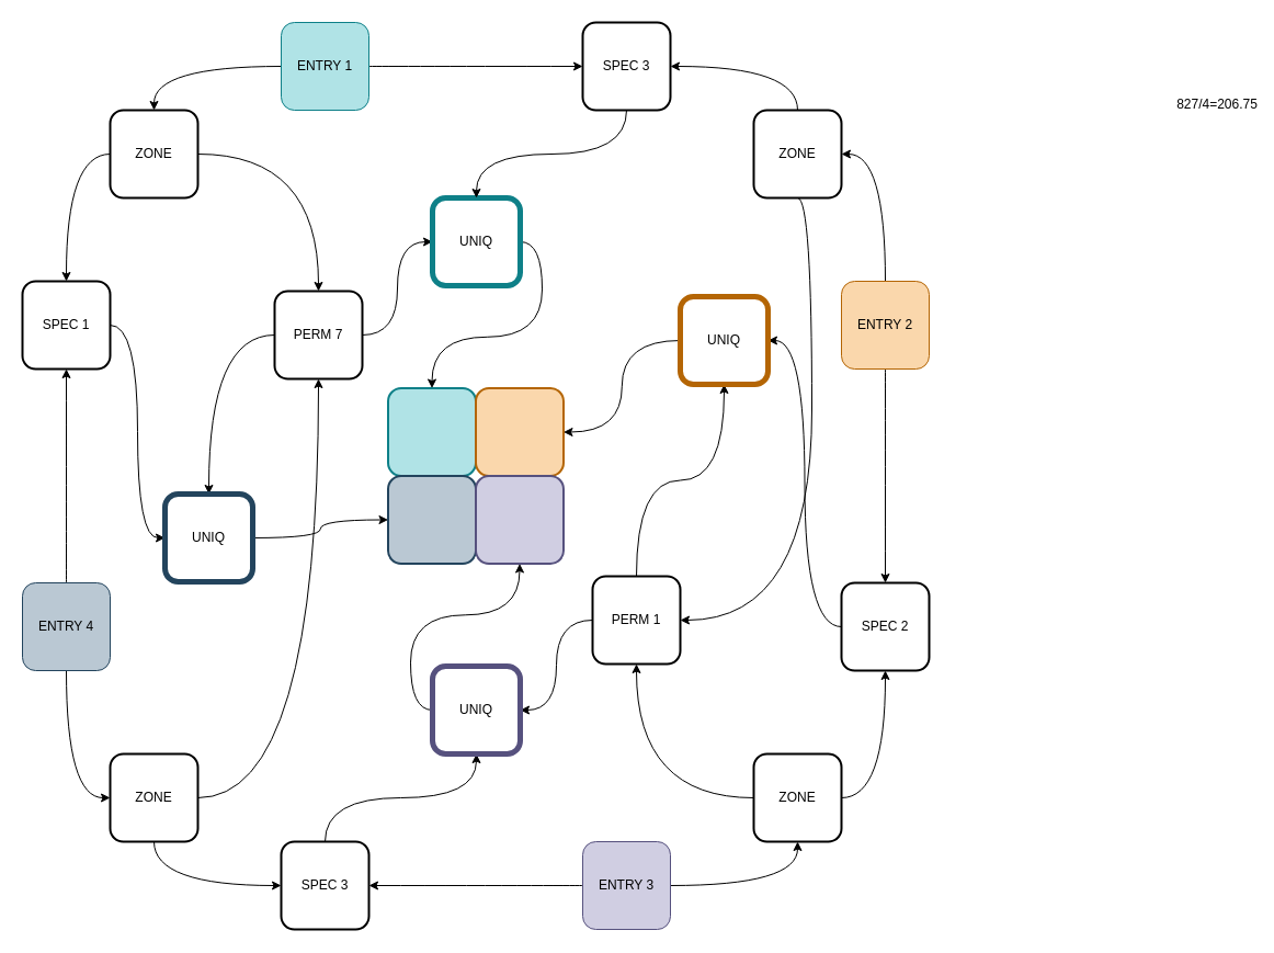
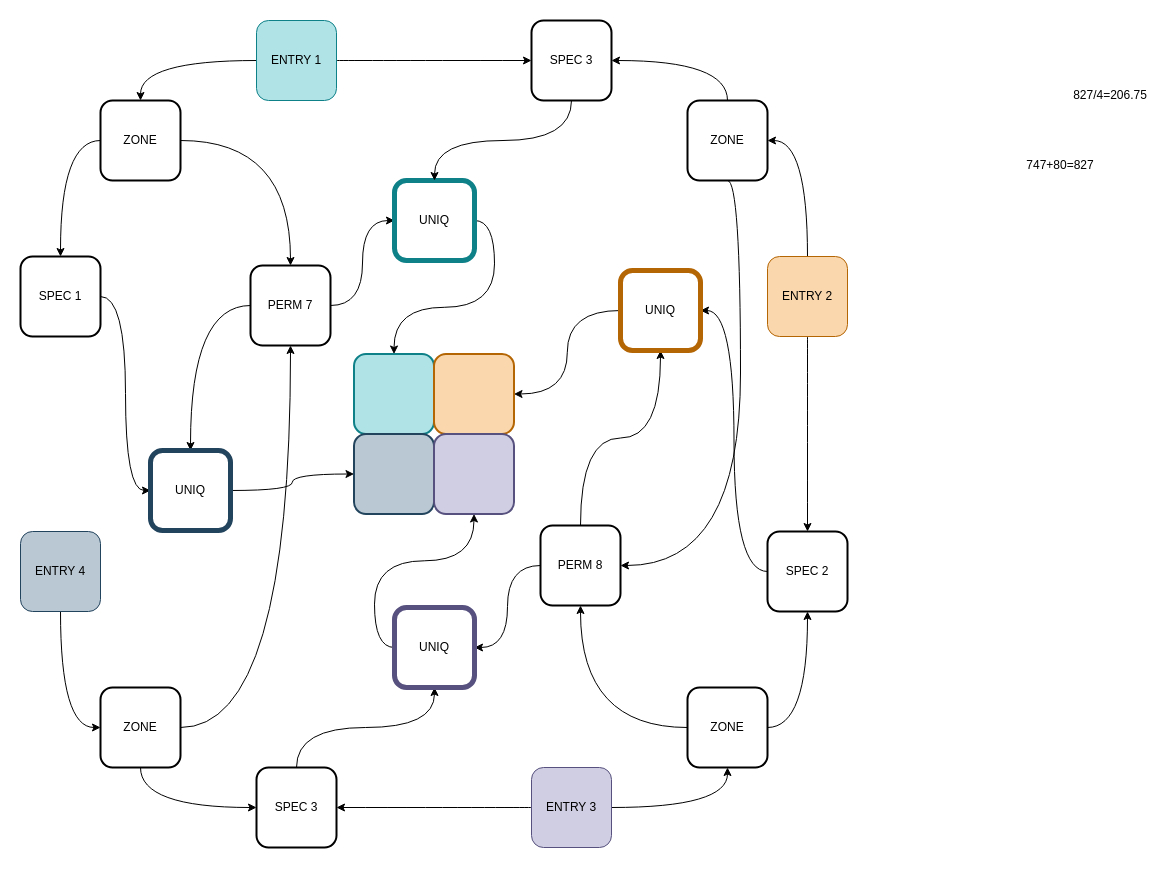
  <mxCell id="0" />
  <mxCell id="1" parent="0" />
  <mxCell id="2" style="edgeStyle=orthogonalEdgeStyle;orthogonalLoop=1;jettySize=auto;html=1;entryX=0.5;entryY=0;entryDx=0;entryDy=0;curved=1;" edge="1" parent="1" source="4" target="16"><mxGeometry relative="1" as="geometry" /></mxCell>
  <mxCell id="3" style="edgeStyle=orthogonalEdgeStyle;curved=1;orthogonalLoop=1;jettySize=auto;html=1;entryX=0;entryY=0.5;entryDx=0;entryDy=0;" edge="1" parent="1" source="4" target="45"><mxGeometry relative="1" as="geometry" /></mxCell>
  <mxCell id="4" value="ENTRY 1" style="whiteSpace=wrap;html=1;aspect=fixed;rounded=1;fillColor=#b0e3e6;strokeColor=#0e8088;" vertex="1" parent="1"><mxGeometry x="256" width="80" height="80" as="geometry" y="20" /></mxCell>
  <mxCell id="5" style="edgeStyle=orthogonalEdgeStyle;curved=1;orthogonalLoop=1;jettySize=auto;html=1;entryX=1;entryY=0.5;entryDx=0;entryDy=0;exitX=0.5;exitY=0;exitDx=0;exitDy=0;" edge="1" parent="1" source="7" target="19"><mxGeometry relative="1" as="geometry" /></mxCell>
  <mxCell id="6" style="edgeStyle=orthogonalEdgeStyle;curved=1;orthogonalLoop=1;jettySize=auto;html=1;entryX=0.5;entryY=0;entryDx=0;entryDy=0;exitX=0.5;exitY=1;exitDx=0;exitDy=0;" edge="1" parent="1" source="7" target="27"><mxGeometry relative="1" as="geometry" /></mxCell>
  <mxCell id="7" value="ENTRY 2" style="whiteSpace=wrap;html=1;aspect=fixed;rounded=1;fillColor=#fad7ac;strokeColor=#b46504;" vertex="1" parent="1"><mxGeometry x="767" y="256" width="80" height="80" as="geometry" /></mxCell>
  <mxCell id="8" style="edgeStyle=orthogonalEdgeStyle;curved=1;orthogonalLoop=1;jettySize=auto;html=1;entryX=0.5;entryY=1;entryDx=0;entryDy=0;" edge="1" parent="1" source="10" target="22"><mxGeometry relative="1" as="geometry" /></mxCell>
  <mxCell id="9" style="edgeStyle=orthogonalEdgeStyle;curved=1;orthogonalLoop=1;jettySize=auto;html=1;entryX=1;entryY=0.5;entryDx=0;entryDy=0;" edge="1" parent="1" source="10" target="34"><mxGeometry relative="1" as="geometry" /></mxCell>
  <mxCell id="10" value="ENTRY 3" style="whiteSpace=wrap;html=1;aspect=fixed;rounded=1;fillColor=#d0cee2;strokeColor=#56517e;" vertex="1" parent="1"><mxGeometry x="531" y="767" width="80" height="80" as="geometry" /></mxCell>
  <mxCell id="11" style="edgeStyle=orthogonalEdgeStyle;orthogonalLoop=1;jettySize=auto;html=1;entryX=0;entryY=0.5;entryDx=0;entryDy=0;curved=1;" edge="1" parent="1" source="13" target="25"><mxGeometry relative="1" as="geometry" /></mxCell>
- <mxCell id="12" style="edgeStyle=orthogonalEdgeStyle;curved=1;orthogonalLoop=1;jettySize=auto;html=1;entryX=0.5;entryY=1;entryDx=0;entryDy=0;" edge="1" parent="1" source="13" target="39"><mxGeometry relative="1" as="geometry" /></mxCell>
  <mxCell id="13" value="ENTRY 4" style="whiteSpace=wrap;html=1;aspect=fixed;rounded=1;fillColor=#bac8d3;strokeColor=#23445d;" vertex="1" parent="1"><mxGeometry y="531" width="80" height="80" as="geometry" x="20" /></mxCell>
  <mxCell id="14" style="edgeStyle=orthogonalEdgeStyle;curved=1;orthogonalLoop=1;jettySize=auto;html=1;entryX=0.5;entryY=0;entryDx=0;entryDy=0;" edge="1" parent="1" source="16" target="37"><mxGeometry relative="1" as="geometry" /></mxCell>
  <mxCell id="15" style="edgeStyle=orthogonalEdgeStyle;curved=1;orthogonalLoop=1;jettySize=auto;html=1;entryX=0.5;entryY=0;entryDx=0;entryDy=0;exitX=0;exitY=0.5;exitDx=0;exitDy=0;" edge="1" parent="1" source="16" target="39"><mxGeometry relative="1" as="geometry" /></mxCell>
  <mxCell id="16" value="ZONE" style="whiteSpace=wrap;html=1;aspect=fixed;rounded=1;strokeColor=default;strokeWidth=2;" vertex="1" parent="1"><mxGeometry x="100" y="100" width="80" height="80" as="geometry" /></mxCell>
  <mxCell id="17" style="edgeStyle=orthogonalEdgeStyle;curved=1;orthogonalLoop=1;jettySize=auto;html=1;entryX=1;entryY=0.5;entryDx=0;entryDy=0;exitX=0.5;exitY=1;exitDx=0;exitDy=0;" edge="1" parent="1" source="19" target="30"><mxGeometry relative="1" as="geometry"><Array as="points"><mxPoint x="740" y="180" /><mxPoint x="740" y="565" /></Array></mxGeometry></mxCell>
  <mxCell id="18" style="edgeStyle=orthogonalEdgeStyle;curved=1;orthogonalLoop=1;jettySize=auto;html=1;entryX=1;entryY=0.5;entryDx=0;entryDy=0;exitX=0.5;exitY=0;exitDx=0;exitDy=0;" edge="1" parent="1" source="19" target="45"><mxGeometry relative="1" as="geometry" /></mxCell>
  <mxCell id="19" value="ZONE" style="whiteSpace=wrap;html=1;aspect=fixed;rounded=1;strokeWidth=2;" vertex="1" parent="1"><mxGeometry x="687" y="100" width="80" height="80" as="geometry" /></mxCell>
  <mxCell id="20" style="edgeStyle=orthogonalEdgeStyle;curved=1;orthogonalLoop=1;jettySize=auto;html=1;entryX=0.5;entryY=1;entryDx=0;entryDy=0;exitX=1;exitY=0.5;exitDx=0;exitDy=0;" edge="1" parent="1" source="22" target="27"><mxGeometry relative="1" as="geometry" /></mxCell>
  <mxCell id="21" style="edgeStyle=orthogonalEdgeStyle;curved=1;orthogonalLoop=1;jettySize=auto;html=1;entryX=0.5;entryY=1;entryDx=0;entryDy=0;exitX=0;exitY=0.5;exitDx=0;exitDy=0;" edge="1" parent="1" source="22" target="30"><mxGeometry relative="1" as="geometry" /></mxCell>
  <mxCell id="22" value="ZONE" style="whiteSpace=wrap;html=1;aspect=fixed;rounded=1;strokeWidth=2;" vertex="1" parent="1"><mxGeometry x="687" y="687" width="80" height="80" as="geometry" /></mxCell>
  <mxCell id="23" style="edgeStyle=orthogonalEdgeStyle;curved=1;orthogonalLoop=1;jettySize=auto;html=1;entryX=0;entryY=0.5;entryDx=0;entryDy=0;exitX=0.5;exitY=1;exitDx=0;exitDy=0;" edge="1" parent="1" source="25" target="34"><mxGeometry relative="1" as="geometry" /></mxCell>
  <mxCell id="24" style="edgeStyle=orthogonalEdgeStyle;curved=1;orthogonalLoop=1;jettySize=auto;html=1;entryX=0.5;entryY=1;entryDx=0;entryDy=0;" edge="1" parent="1" source="25" target="37"><mxGeometry relative="1" as="geometry" /></mxCell>
  <mxCell id="25" value="ZONE" style="whiteSpace=wrap;html=1;aspect=fixed;rounded=1;strokeWidth=2;" vertex="1" parent="1"><mxGeometry x="100" y="687" width="80" height="80" as="geometry" /></mxCell>
  <mxCell id="26" style="edgeStyle=orthogonalEdgeStyle;curved=1;orthogonalLoop=1;jettySize=auto;html=1;entryX=1;entryY=0.5;entryDx=0;entryDy=0;" edge="1" parent="1" source="27" target="32"><mxGeometry relative="1" as="geometry" /></mxCell>
  <mxCell id="27" value="SPEC 2" style="whiteSpace=wrap;html=1;aspect=fixed;rounded=1;strokeWidth=2;" vertex="1" parent="1"><mxGeometry x="767" y="531" width="80" height="80" as="geometry" /></mxCell>
  <mxCell id="28" style="edgeStyle=orthogonalEdgeStyle;curved=1;orthogonalLoop=1;jettySize=auto;html=1;entryX=0.5;entryY=1;entryDx=0;entryDy=0;" edge="1" parent="1" source="30" target="32"><mxGeometry relative="1" as="geometry" /></mxCell>
  <mxCell id="29" style="edgeStyle=orthogonalEdgeStyle;curved=1;orthogonalLoop=1;jettySize=auto;html=1;exitX=0;exitY=0.5;exitDx=0;exitDy=0;entryX=1;entryY=0.5;entryDx=0;entryDy=0;" edge="1" parent="1" source="30" target="41"><mxGeometry relative="1" as="geometry" /></mxCell>
- <mxCell id="30" value="PERM 1" style="whiteSpace=wrap;html=1;aspect=fixed;rounded=1;strokeWidth=2;" vertex="1" parent="1"><mxGeometry x="540" y="525" width="80" height="80" as="geometry" /></mxCell>
+ <mxCell id="30" value="PERM 8" style="whiteSpace=wrap;html=1;aspect=fixed;rounded=1;strokeWidth=2;" vertex="1" parent="1"><mxGeometry x="540" y="525" width="80" height="80" as="geometry" /></mxCell>
  <mxCell id="31" style="edgeStyle=orthogonalEdgeStyle;curved=1;orthogonalLoop=1;jettySize=auto;html=1;entryX=1;entryY=0.5;entryDx=0;entryDy=0;" edge="1" parent="1" source="32" target="50"><mxGeometry relative="1" as="geometry" /></mxCell>
  <mxCell id="32" value="UNIQ" style="whiteSpace=wrap;html=1;aspect=fixed;rounded=1;strokeWidth=5;fillColor=none;strokeColor=#b46504;" vertex="1" parent="1"><mxGeometry x="620" y="270" width="80" height="80" as="geometry" /></mxCell>
  <mxCell id="33" style="edgeStyle=orthogonalEdgeStyle;curved=1;orthogonalLoop=1;jettySize=auto;html=1;entryX=0.5;entryY=1;entryDx=0;entryDy=0;exitX=0.5;exitY=0;exitDx=0;exitDy=0;" edge="1" parent="1" source="34" target="41"><mxGeometry relative="1" as="geometry" /></mxCell>
  <mxCell id="34" value="SPEC 3" style="whiteSpace=wrap;html=1;aspect=fixed;rounded=1;strokeWidth=2;" vertex="1" parent="1"><mxGeometry x="256" y="767" width="80" height="80" as="geometry" /></mxCell>
  <mxCell id="35" style="edgeStyle=orthogonalEdgeStyle;curved=1;orthogonalLoop=1;jettySize=auto;html=1;entryX=0;entryY=0.5;entryDx=0;entryDy=0;" edge="1" parent="1" source="37" target="43"><mxGeometry relative="1" as="geometry" /></mxCell>
  <mxCell id="36" style="edgeStyle=orthogonalEdgeStyle;curved=1;orthogonalLoop=1;jettySize=auto;html=1;entryX=0.5;entryY=0;entryDx=0;entryDy=0;exitX=0;exitY=0.5;exitDx=0;exitDy=0;" edge="1" parent="1" source="37" target="47"><mxGeometry relative="1" as="geometry" /></mxCell>
  <mxCell id="37" value="PERM 7" style="whiteSpace=wrap;html=1;aspect=fixed;rounded=1;strokeWidth=2;" vertex="1" parent="1"><mxGeometry x="250" y="265" width="80" height="80" as="geometry" /></mxCell>
  <mxCell id="38" style="edgeStyle=orthogonalEdgeStyle;curved=1;orthogonalLoop=1;jettySize=auto;html=1;exitX=1;exitY=0.5;exitDx=0;exitDy=0;entryX=0;entryY=0.5;entryDx=0;entryDy=0;" edge="1" parent="1" source="39" target="47"><mxGeometry relative="1" as="geometry" /></mxCell>
  <mxCell id="39" value="SPEC 1" style="whiteSpace=wrap;html=1;aspect=fixed;rounded=1;strokeWidth=2;" vertex="1" parent="1"><mxGeometry y="256" width="80" height="80" as="geometry" x="20" /></mxCell>
  <mxCell id="40" style="edgeStyle=orthogonalEdgeStyle;curved=1;orthogonalLoop=1;jettySize=auto;html=1;entryX=0.5;entryY=1;entryDx=0;entryDy=0;exitX=0;exitY=0.5;exitDx=0;exitDy=0;" edge="1" parent="1" source="41" target="52"><mxGeometry relative="1" as="geometry" /></mxCell>
  <mxCell id="41" value="UNIQ" style="whiteSpace=wrap;html=1;aspect=fixed;rounded=1;strokeWidth=5;fillColor=none;strokeColor=#56517e;" vertex="1" parent="1"><mxGeometry x="394" y="607" width="80" height="80" as="geometry" /></mxCell>
  <mxCell id="42" style="edgeStyle=orthogonalEdgeStyle;curved=1;orthogonalLoop=1;jettySize=auto;html=1;entryX=0.5;entryY=0;entryDx=0;entryDy=0;exitX=1;exitY=0.5;exitDx=0;exitDy=0;" edge="1" parent="1" source="43" target="49"><mxGeometry relative="1" as="geometry" /></mxCell>
  <mxCell id="43" value="UNIQ" style="whiteSpace=wrap;html=1;aspect=fixed;rounded=1;strokeWidth=5;fillColor=none;strokeColor=#0e8088;" vertex="1" parent="1"><mxGeometry x="394" y="180" width="80" height="80" as="geometry" /></mxCell>
  <mxCell id="44" style="edgeStyle=orthogonalEdgeStyle;curved=1;orthogonalLoop=1;jettySize=auto;html=1;exitX=0.5;exitY=1;exitDx=0;exitDy=0;entryX=0.5;entryY=0;entryDx=0;entryDy=0;" edge="1" parent="1" source="45" target="43"><mxGeometry relative="1" as="geometry" /></mxCell>
  <mxCell id="45" value="SPEC 3" style="whiteSpace=wrap;html=1;aspect=fixed;rounded=1;strokeWidth=2;" vertex="1" parent="1"><mxGeometry x="531" width="80" height="80" as="geometry" y="20" /></mxCell>
  <mxCell id="46" style="edgeStyle=orthogonalEdgeStyle;curved=1;orthogonalLoop=1;jettySize=auto;html=1;entryX=0;entryY=0.5;entryDx=0;entryDy=0;" edge="1" parent="1" source="47" target="51"><mxGeometry relative="1" as="geometry" /></mxCell>
  <mxCell id="47" value="UNIQ" style="whiteSpace=wrap;html=1;aspect=fixed;rounded=1;strokeWidth=5;fillColor=none;strokeColor=#23445d;" vertex="1" parent="1"><mxGeometry x="150" y="450" width="80" height="80" as="geometry" /></mxCell>
  <mxCell id="48" value="" style="group" vertex="1" connectable="0" parent="1"><mxGeometry x="353.5" y="353.5" width="160" height="160" as="geometry" /></mxCell>
  <mxCell id="49" value="" style="whiteSpace=wrap;html=1;aspect=fixed;rounded=1;strokeWidth=2;fillColor=#b0e3e6;strokeColor=#0e8088;" vertex="1" parent="48"><mxGeometry width="80" height="80" as="geometry" /></mxCell>
  <mxCell id="50" value="" style="whiteSpace=wrap;html=1;aspect=fixed;rounded=1;strokeWidth=2;fillColor=#fad7ac;strokeColor=#b46504;" vertex="1" parent="48"><mxGeometry x="80" width="80" height="80" as="geometry" /></mxCell>
  <mxCell id="51" value="" style="whiteSpace=wrap;html=1;aspect=fixed;rounded=1;strokeWidth=2;fillColor=#bac8d3;strokeColor=#23445d;" vertex="1" parent="48"><mxGeometry y="80" width="80" height="80" as="geometry" /></mxCell>
  <mxCell id="52" value="" style="whiteSpace=wrap;html=1;aspect=fixed;rounded=1;strokeWidth=2;fillColor=#d0cee2;strokeColor=#56517e;" vertex="1" parent="48"><mxGeometry x="80" y="80" width="80" height="80" as="geometry" /></mxCell>
+ <mxCell id="53" value="747+80=827" style="text;html=1;strokeColor=none;fillColor=none;align=center;verticalAlign=middle;whiteSpace=wrap;rounded=0;strokeWidth=5;" vertex="1" parent="1"><mxGeometry x="1030" y="150" width="60" height="30" as="geometry" /></mxCell>
  <mxCell id="54" value="827/4=206.75" style="text;html=1;strokeColor=none;fillColor=none;align=center;verticalAlign=middle;whiteSpace=wrap;rounded=0;strokeWidth=5;" vertex="1" parent="1"><mxGeometry x="1080" y="80" width="60" height="30" as="geometry" /></mxCell>
